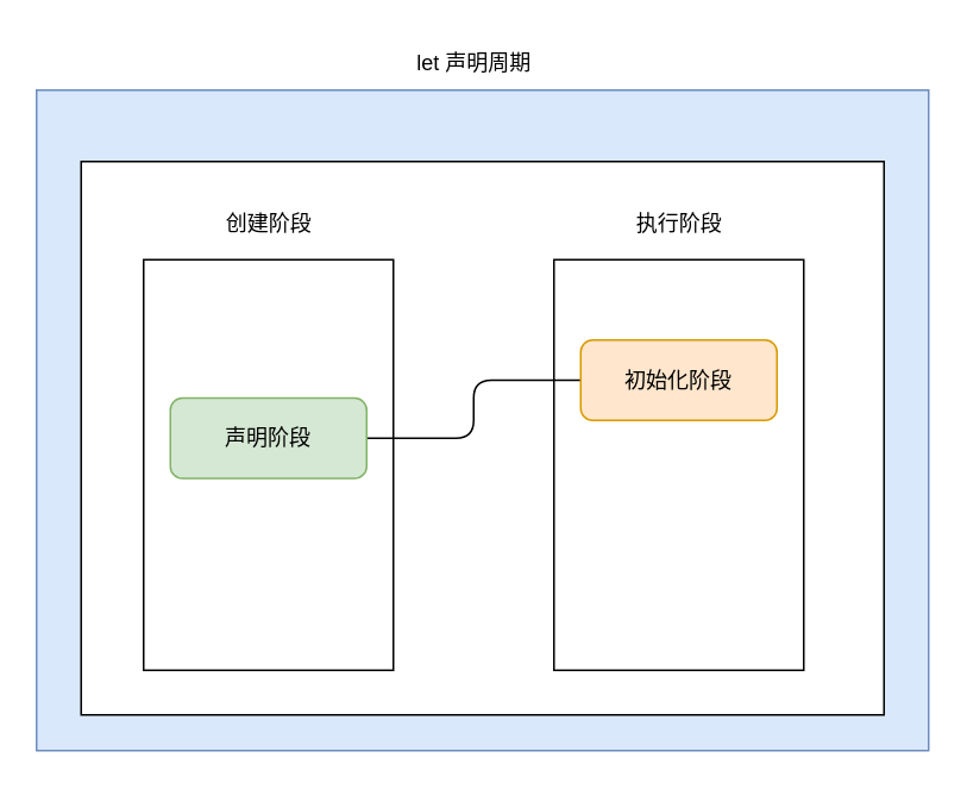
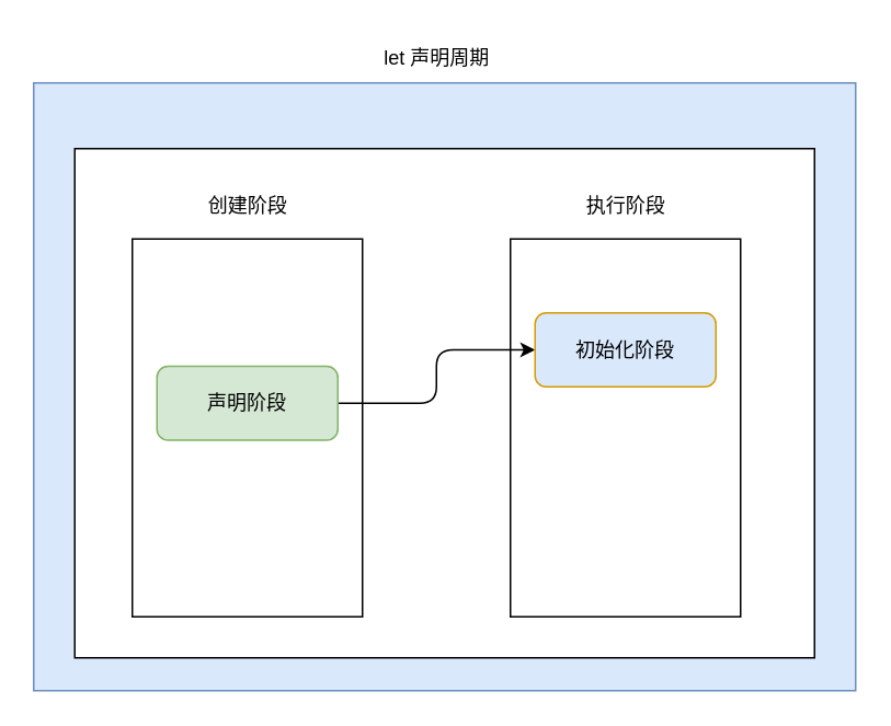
  <mxCell id="0" />
  <mxCell id="1" parent="0" />
  <mxCell id="2" value="" style="rounded=0;whiteSpace=wrap;html=1;fillColor=#dae8fc;strokeColor=#6c8ebf;" vertex="1" parent="1"><mxGeometry x="20" y="50" width="500" height="370" as="geometry" /></mxCell>
  <mxCell id="3" value="" style="rounded=0;whiteSpace=wrap;html=1;" vertex="1" parent="1"><mxGeometry x="45" y="90" width="450" height="310" as="geometry" /></mxCell>
  <mxCell id="4" value="" style="rounded=0;whiteSpace=wrap;html=1;" vertex="1" parent="1"><mxGeometry x="80" y="145" width="140" height="230" as="geometry" /></mxCell>
  <mxCell id="5" value="" style="rounded=0;whiteSpace=wrap;html=1;" vertex="1" parent="1"><mxGeometry x="310" y="145" width="140" height="230" as="geometry" /></mxCell>
  <mxCell id="6" value="创建阶段" style="text;html=1;align=center;verticalAlign=middle;resizable=0;points=[];autosize=1;strokeColor=none;fillColor=none;" vertex="1" parent="1"><mxGeometry x="115" y="110" width="70" height="30" as="geometry" /></mxCell>
  <mxCell id="7" value="执行阶段" style="text;html=1;align=center;verticalAlign=middle;resizable=0;points=[];autosize=1;strokeColor=none;fillColor=none;" vertex="1" parent="1"><mxGeometry x="345" y="110" width="70" height="30" as="geometry" /></mxCell>
- <mxCell id="8" style="edgeStyle=orthogonalEdgeStyle;rounded=1;orthogonalLoop=1;jettySize=auto;html=1;exitX=1;exitY=0.5;exitDx=0;exitDy=0;entryX=0;entryY=0.5;entryDx=0;entryDy=0;endArrow=none;" edge="1" parent="1" source="9" target="10"><mxGeometry relative="1" as="geometry" /></mxCell>
+ <mxCell id="8" style="edgeStyle=orthogonalEdgeStyle;rounded=1;orthogonalLoop=1;jettySize=auto;html=1;exitX=1;exitY=0.5;exitDx=0;exitDy=0;entryX=0;entryY=0.5;entryDx=0;entryDy=0;" edge="1" parent="1" source="9" target="10"><mxGeometry relative="1" as="geometry" /></mxCell>
  <mxCell id="9" value="声明阶段" style="rounded=1;whiteSpace=wrap;html=1;fillColor=#d5e8d4;strokeColor=#82b366;" vertex="1" parent="1"><mxGeometry x="95" y="222.5" width="110" height="45" as="geometry" /></mxCell>
- <mxCell id="10" value="初始化阶段" style="rounded=1;whiteSpace=wrap;html=1;fillColor=#ffe6cc;strokeColor=#d79b00;" vertex="1" parent="1"><mxGeometry x="325" y="190" width="110" height="45" as="geometry" /></mxCell>
+ <mxCell id="10" value="初始化阶段" style="rounded=1;whiteSpace=wrap;html=1;fillColor=#dae8fc;strokeColor=#d79b00;" vertex="1" parent="1"><mxGeometry x="325" y="190" width="110" height="45" as="geometry" /></mxCell>
  <mxCell id="11" value="let 声明周期" style="text;html=1;align=center;verticalAlign=middle;resizable=0;points=[];autosize=1;strokeColor=none;fillColor=none;" vertex="1" parent="1"><mxGeometry x="220" y="20" width="90" height="30" as="geometry" /></mxCell>
